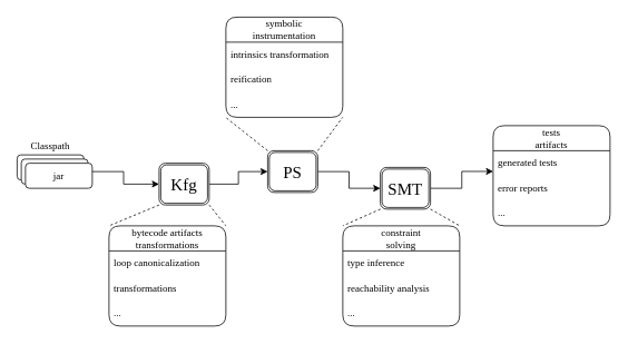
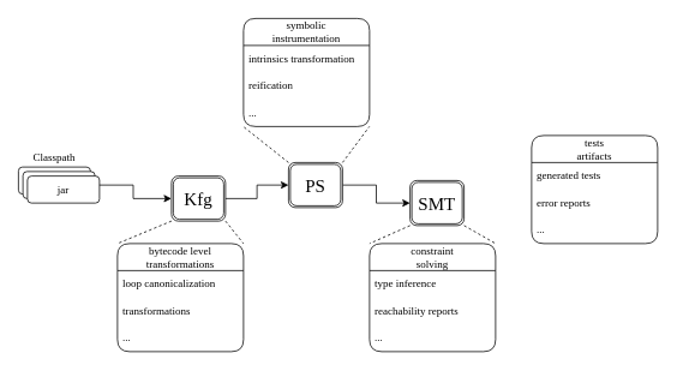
  <mxCell id="0" />
  <mxCell id="1" parent="0" />
  <mxCell id="2" value="jar" style="rounded=1;whiteSpace=wrap;html=1;fontFamily=Fira Mono;movable=0;resizable=0;rotatable=0;deletable=0;editable=0;locked=1;connectable=0;" vertex="1" parent="1"><mxGeometry x="20" y="185" width="80" height="30" as="geometry" /></mxCell>
  <mxCell id="3" value="" style="edgeStyle=orthogonalEdgeStyle;rounded=0;orthogonalLoop=1;jettySize=auto;html=1;" edge="1" parent="1" source="4" target="9"><mxGeometry relative="1" as="geometry" /></mxCell>
  <mxCell id="4" value="jar" style="rounded=1;whiteSpace=wrap;html=1;fontFamily=Fira Mono;movable=1;resizable=1;rotatable=1;deletable=1;editable=1;locked=0;connectable=1;" vertex="1" parent="1"><mxGeometry x="25" y="190" width="80" height="30" as="geometry" /></mxCell>
  <mxCell id="5" value="jar" style="rounded=1;whiteSpace=wrap;html=1;fontFamily=Fira Mono;movable=1;resizable=1;rotatable=1;deletable=1;editable=1;locked=0;connectable=1;" vertex="1" parent="1"><mxGeometry x="30" y="195" width="80" height="30" as="geometry" /></mxCell>
  <mxCell id="6" value="Classpath" style="text;html=1;strokeColor=none;fillColor=none;align=center;verticalAlign=middle;whiteSpace=wrap;rounded=0;fontFamily=Fira Mono;movable=1;resizable=1;rotatable=1;deletable=1;editable=1;locked=0;connectable=1;" vertex="1" parent="1"><mxGeometry x="30" y="160" width="60" height="30" as="geometry" /></mxCell>
  <mxCell id="7" value="" style="edgeStyle=orthogonalEdgeStyle;rounded=0;orthogonalLoop=1;jettySize=auto;html=1;" edge="1" parent="1" source="9" target="11"><mxGeometry relative="1" as="geometry" /></mxCell>
  <mxCell id="8" style="rounded=0;orthogonalLoop=1;jettySize=auto;html=1;exitX=0;exitY=1;exitDx=0;exitDy=0;entryX=0;entryY=0;entryDx=0;entryDy=0;endArrow=none;endFill=0;dashed=1;" edge="1" parent="1" source="9" target="14"><mxGeometry relative="1" as="geometry" /></mxCell>
  <mxCell id="9" value="Kfg" style="shape=ext;double=1;rounded=1;whiteSpace=wrap;html=1;fontFamily=Fira Mono;fontSize=20;movable=1;resizable=1;rotatable=1;deletable=1;editable=1;locked=0;connectable=1;" vertex="1" parent="1"><mxGeometry x="190" y="195" width="60" height="50" as="geometry" /></mxCell>
  <mxCell id="10" value="" style="edgeStyle=orthogonalEdgeStyle;rounded=0;orthogonalLoop=1;jettySize=auto;html=1;" edge="1" parent="1" source="11" target="13"><mxGeometry relative="1" as="geometry" /></mxCell>
  <mxCell id="11" value="PS" style="shape=ext;double=1;rounded=1;whiteSpace=wrap;html=1;fontFamily=Fira Mono;fontSize=20;movable=1;resizable=1;rotatable=1;deletable=1;editable=1;locked=0;connectable=1;" vertex="1" parent="1"><mxGeometry x="320" y="180" width="60" height="50" as="geometry" /></mxCell>
- <mxCell id="12" value="" style="edgeStyle=orthogonalEdgeStyle;rounded=0;orthogonalLoop=1;jettySize=auto;html=1;exitX=1;exitY=0.5;exitDx=0;exitDy=0;entryX=0;entryY=0.828;entryDx=0;entryDy=0;entryPerimeter=0;" edge="1" parent="1" source="13" target="27"><mxGeometry relative="1" as="geometry" /></mxCell>
  <mxCell id="13" value="SMT" style="shape=ext;double=1;rounded=1;whiteSpace=wrap;html=1;fontFamily=Fira Mono;fontSize=20;movable=1;resizable=1;rotatable=1;deletable=1;editable=1;locked=0;connectable=1;" vertex="1" parent="1"><mxGeometry x="455" y="200" width="60" height="50" as="geometry" /></mxCell>
- <mxCell id="14" value="bytecode artifacts&lt;br&gt;transformations" style="swimlane;fontStyle=0;childLayout=stackLayout;horizontal=1;startSize=30;horizontalStack=0;resizeParent=1;resizeParentMax=0;resizeLast=0;collapsible=0;marginBottom=0;whiteSpace=wrap;html=1;fontFamily=Fira Mono;strokeColor=default;swimlaneLine=1;rounded=1;container=1;movable=1;resizable=1;rotatable=1;deletable=1;editable=1;locked=0;connectable=1;" vertex="1" parent="1"><mxGeometry x="130" y="270" width="140" height="120" as="geometry"><mxRectangle x="170" y="480" width="150" height="40" as="alternateBounds" /></mxGeometry></mxCell>
+ <mxCell id="14" value="bytecode level&lt;br&gt;transformations" style="swimlane;fontStyle=0;childLayout=stackLayout;horizontal=1;startSize=30;horizontalStack=0;resizeParent=1;resizeParentMax=0;resizeLast=0;collapsible=0;marginBottom=0;whiteSpace=wrap;html=1;fontFamily=Fira Mono;strokeColor=default;swimlaneLine=1;rounded=1;container=1;movable=1;resizable=1;rotatable=1;deletable=1;editable=1;locked=0;connectable=1;" vertex="1" parent="1"><mxGeometry x="130" y="270" width="140" height="120" as="geometry"><mxRectangle x="170" y="480" width="150" height="40" as="alternateBounds" /></mxGeometry></mxCell>
  <mxCell id="15" value="loop canonicalization" style="text;strokeColor=none;fillColor=none;align=left;verticalAlign=middle;spacingLeft=4;spacingRight=4;overflow=hidden;points=[[0,0.5],[1,0.5]];portConstraint=eastwest;rotatable=1;whiteSpace=wrap;html=1;fontFamily=Fira Mono;movable=1;resizable=1;deletable=1;editable=1;locked=0;connectable=1;" vertex="1" parent="14"><mxGeometry y="30" width="140" height="30" as="geometry" /></mxCell>
  <mxCell id="16" value="transformations" style="text;strokeColor=none;fillColor=none;align=left;verticalAlign=middle;spacingLeft=4;spacingRight=4;overflow=hidden;points=[[0,0.5],[1,0.5]];portConstraint=eastwest;rotatable=1;whiteSpace=wrap;html=1;fontFamily=Fira Mono;movable=1;resizable=1;deletable=1;editable=1;locked=0;connectable=1;" vertex="1" parent="14"><mxGeometry y="60" width="140" height="30" as="geometry" /></mxCell>
  <mxCell id="17" value="..." style="text;strokeColor=none;fillColor=none;align=left;verticalAlign=middle;spacingLeft=4;spacingRight=4;overflow=hidden;points=[[0,0.5],[1,0.5]];portConstraint=eastwest;rotatable=1;whiteSpace=wrap;html=1;fontFamily=Fira Mono;movable=1;resizable=1;deletable=1;editable=1;locked=0;connectable=1;" vertex="1" parent="14"><mxGeometry y="90" width="140" height="30" as="geometry" /></mxCell>
  <mxCell id="18" value="symbolic&lt;br style=&quot;font-size: 12px;&quot;&gt;instrumentation" style="swimlane;fontStyle=0;childLayout=stackLayout;horizontal=1;startSize=30;horizontalStack=0;resizeParent=1;resizeParentMax=0;resizeLast=0;collapsible=0;marginBottom=0;whiteSpace=wrap;html=1;expand=1;fontFamily=Fira Mono;rounded=1;movable=1;resizable=1;rotatable=1;deletable=1;editable=1;locked=0;connectable=1;fontSize=12;" vertex="1" parent="1"><mxGeometry x="270" y="20" width="140" height="120" as="geometry" /></mxCell>
  <mxCell id="19" value="intrinsics transformation" style="text;strokeColor=none;fillColor=none;align=left;verticalAlign=middle;spacingLeft=4;spacingRight=4;overflow=hidden;points=[[0,0.5],[1,0.5]];portConstraint=eastwest;rotatable=1;whiteSpace=wrap;html=1;expand=1;fontFamily=Fira Mono;movable=1;resizable=1;deletable=1;editable=1;locked=0;connectable=1;fontSize=12;" vertex="1" parent="18"><mxGeometry y="30" width="140" height="30" as="geometry" /></mxCell>
  <mxCell id="20" value="reification" style="text;strokeColor=none;fillColor=none;align=left;verticalAlign=middle;spacingLeft=4;spacingRight=4;overflow=hidden;points=[[0,0.5],[1,0.5]];portConstraint=eastwest;rotatable=1;whiteSpace=wrap;html=1;expand=1;fontFamily=Fira Mono;movable=1;resizable=1;deletable=1;editable=1;locked=0;connectable=1;fontSize=12;" vertex="1" parent="18"><mxGeometry y="60" width="140" height="30" as="geometry" /></mxCell>
  <mxCell id="21" value="..." style="text;strokeColor=none;fillColor=none;align=left;verticalAlign=middle;spacingLeft=4;spacingRight=4;overflow=hidden;points=[[0,0.5],[1,0.5]];portConstraint=eastwest;rotatable=1;whiteSpace=wrap;html=1;expand=1;fontFamily=Fira Mono;movable=1;resizable=1;deletable=1;editable=1;locked=0;connectable=1;fontSize=12;" vertex="1" parent="18"><mxGeometry y="90" width="140" height="30" as="geometry" /></mxCell>
  <mxCell id="22" value="constraint&lt;br&gt;solving" style="swimlane;fontStyle=0;childLayout=stackLayout;horizontal=1;startSize=30;horizontalStack=0;resizeParent=1;resizeParentMax=0;resizeLast=0;collapsible=0;marginBottom=0;whiteSpace=wrap;html=1;expand=1;fontFamily=Fira Mono;rounded=1;movable=1;resizable=1;rotatable=1;deletable=1;editable=1;locked=0;connectable=1;" vertex="1" parent="1"><mxGeometry x="410" y="270" width="140" height="120" as="geometry" /></mxCell>
  <mxCell id="23" value="type inference" style="text;strokeColor=none;fillColor=none;align=left;verticalAlign=middle;spacingLeft=4;spacingRight=4;overflow=hidden;points=[[0,0.5],[1,0.5]];portConstraint=eastwest;rotatable=1;whiteSpace=wrap;html=1;expand=1;fontFamily=Fira Mono;movable=1;resizable=1;deletable=1;editable=1;locked=0;connectable=1;" vertex="1" parent="22"><mxGeometry y="30" width="140" height="30" as="geometry" /></mxCell>
- <mxCell id="24" value="reachability analysis" style="text;strokeColor=none;fillColor=none;align=left;verticalAlign=middle;spacingLeft=4;spacingRight=4;overflow=hidden;points=[[0,0.5],[1,0.5]];portConstraint=eastwest;rotatable=1;whiteSpace=wrap;html=1;expand=1;fontFamily=Fira Mono;movable=1;resizable=1;deletable=1;editable=1;locked=0;connectable=1;" vertex="1" parent="22"><mxGeometry y="60" width="140" height="30" as="geometry" /></mxCell>
+ <mxCell id="24" value="reachability reports" style="text;strokeColor=none;fillColor=none;align=left;verticalAlign=middle;spacingLeft=4;spacingRight=4;overflow=hidden;points=[[0,0.5],[1,0.5]];portConstraint=eastwest;rotatable=1;whiteSpace=wrap;html=1;expand=1;fontFamily=Fira Mono;movable=1;resizable=1;deletable=1;editable=1;locked=0;connectable=1;" vertex="1" parent="22"><mxGeometry y="60" width="140" height="30" as="geometry" /></mxCell>
  <mxCell id="25" value="..." style="text;strokeColor=none;fillColor=none;align=left;verticalAlign=middle;spacingLeft=4;spacingRight=4;overflow=hidden;points=[[0,0.5],[1,0.5]];portConstraint=eastwest;rotatable=1;whiteSpace=wrap;html=1;expand=1;fontFamily=Fira Mono;movable=1;resizable=1;deletable=1;editable=1;locked=0;connectable=1;" vertex="1" parent="22"><mxGeometry y="90" width="140" height="30" as="geometry" /></mxCell>
  <mxCell id="26" value="tests&lt;br&gt;artifacts" style="swimlane;fontStyle=0;childLayout=stackLayout;horizontal=1;startSize=30;horizontalStack=0;resizeParent=1;resizeParentMax=0;resizeLast=0;collapsible=0;marginBottom=0;whiteSpace=wrap;html=1;expand=1;fontFamily=Fira Mono;rounded=1;movable=1;resizable=1;rotatable=1;deletable=1;editable=1;locked=0;connectable=1;" vertex="1" parent="1"><mxGeometry x="590" y="150" width="140" height="120" as="geometry" /></mxCell>
  <mxCell id="27" value="generated tests" style="text;strokeColor=none;fillColor=none;align=left;verticalAlign=middle;spacingLeft=4;spacingRight=4;overflow=hidden;points=[[0,0.5],[1,0.5]];portConstraint=eastwest;rotatable=1;whiteSpace=wrap;html=1;expand=1;fontFamily=Fira Mono;movable=1;resizable=1;deletable=1;editable=1;locked=0;connectable=1;" vertex="1" parent="26"><mxGeometry y="30" width="140" height="30" as="geometry" /></mxCell>
  <mxCell id="28" value="error reports" style="text;strokeColor=none;fillColor=none;align=left;verticalAlign=middle;spacingLeft=4;spacingRight=4;overflow=hidden;points=[[0,0.5],[1,0.5]];portConstraint=eastwest;rotatable=1;whiteSpace=wrap;html=1;expand=1;fontFamily=Fira Mono;movable=1;resizable=1;deletable=1;editable=1;locked=0;connectable=1;" vertex="1" parent="26"><mxGeometry y="60" width="140" height="30" as="geometry" /></mxCell>
  <mxCell id="29" value="..." style="text;strokeColor=none;fillColor=none;align=left;verticalAlign=middle;spacingLeft=4;spacingRight=4;overflow=hidden;points=[[0,0.5],[1,0.5]];portConstraint=eastwest;rotatable=1;whiteSpace=wrap;html=1;expand=1;fontFamily=Fira Mono;movable=1;resizable=1;deletable=1;editable=1;locked=0;connectable=1;" vertex="1" parent="26"><mxGeometry y="90" width="140" height="30" as="geometry" /></mxCell>
  <mxCell id="30" style="rounded=0;orthogonalLoop=1;jettySize=auto;html=1;exitX=1;exitY=1;exitDx=0;exitDy=0;entryX=1;entryY=0;entryDx=0;entryDy=0;endArrow=none;endFill=0;dashed=1;" edge="1" parent="1" source="9" target="14"><mxGeometry relative="1" as="geometry"><mxPoint x="180" y="240" as="sourcePoint" /><mxPoint x="140" y="280" as="targetPoint" /></mxGeometry></mxCell>
  <mxCell id="31" style="rounded=0;orthogonalLoop=1;jettySize=auto;html=1;exitX=0;exitY=0;exitDx=0;exitDy=0;entryX=0;entryY=1.009;entryDx=0;entryDy=0;endArrow=none;endFill=0;dashed=1;entryPerimeter=0;" edge="1" parent="1" source="11" target="21"><mxGeometry relative="1" as="geometry"><mxPoint x="190" y="250" as="sourcePoint" /><mxPoint x="150" y="290" as="targetPoint" /></mxGeometry></mxCell>
  <mxCell id="32" style="rounded=0;orthogonalLoop=1;jettySize=auto;html=1;exitX=1;exitY=0;exitDx=0;exitDy=0;entryX=0.999;entryY=1;entryDx=0;entryDy=0;endArrow=none;endFill=0;dashed=1;entryPerimeter=0;" edge="1" parent="1" source="11" target="21"><mxGeometry relative="1" as="geometry"><mxPoint x="200" y="260" as="sourcePoint" /><mxPoint x="160" y="300" as="targetPoint" /></mxGeometry></mxCell>
  <mxCell id="33" style="rounded=0;orthogonalLoop=1;jettySize=auto;html=1;exitX=0;exitY=1;exitDx=0;exitDy=0;entryX=0;entryY=0;entryDx=0;entryDy=0;endArrow=none;endFill=0;dashed=1;" edge="1" parent="1" source="13" target="22"><mxGeometry relative="1" as="geometry"><mxPoint x="210" y="270" as="sourcePoint" /><mxPoint x="170" y="310" as="targetPoint" /></mxGeometry></mxCell>
  <mxCell id="34" style="rounded=0;orthogonalLoop=1;jettySize=auto;html=1;exitX=1;exitY=1;exitDx=0;exitDy=0;entryX=1;entryY=0;entryDx=0;entryDy=0;endArrow=none;endFill=0;dashed=1;" edge="1" parent="1" source="13" target="22"><mxGeometry relative="1" as="geometry"><mxPoint x="220" y="280" as="sourcePoint" /><mxPoint x="180" y="320" as="targetPoint" /></mxGeometry></mxCell>
